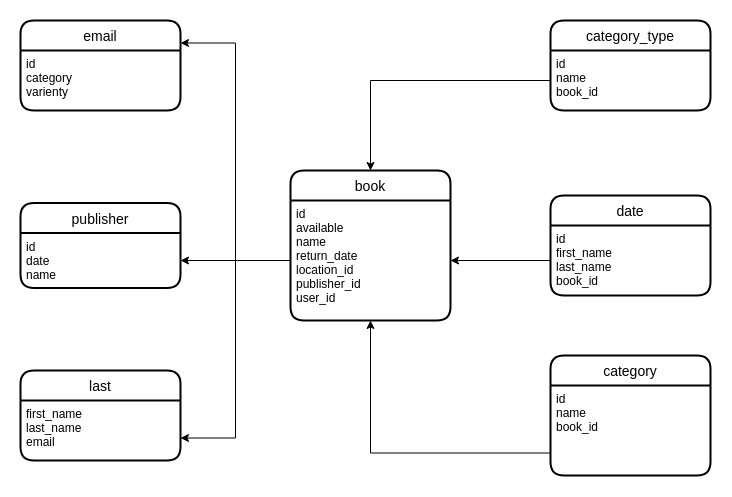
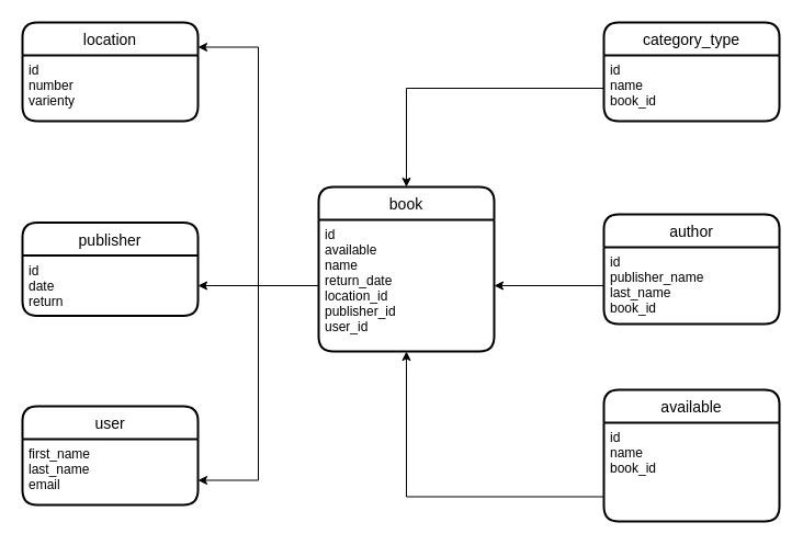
  <mxCell id="0" />
  <mxCell id="1" parent="0" />
  <mxCell id="2" value="book" style="swimlane;childLayout=stackLayout;horizontal=1;startSize=30;horizontalStack=0;rounded=1;fontSize=14;fontStyle=0;strokeWidth=2;resizeParent=0;resizeLast=1;shadow=0;dashed=0;align=center;" vertex="1" parent="1"><mxGeometry x="290" y="170" width="160" height="150" as="geometry" /></mxCell>
  <mxCell id="3" value="id&#10;available&#10;name&#10;return_date&#10;location_id&#10;publisher_id&#10;user_id&#10;&#10;" style="align=left;strokeColor=none;fillColor=none;spacingLeft=4;fontSize=12;verticalAlign=top;resizable=0;rotatable=0;part=1;" vertex="1" parent="2"><mxGeometry y="30" width="160" height="120" as="geometry" /></mxCell>
  <mxCell id="4" value="category_type" style="swimlane;childLayout=stackLayout;horizontal=1;startSize=30;horizontalStack=0;rounded=1;fontSize=14;fontStyle=0;strokeWidth=2;resizeParent=0;resizeLast=1;shadow=0;dashed=0;align=center;" vertex="1" parent="1"><mxGeometry x="550" y="20" width="160" height="90" as="geometry" /></mxCell>
  <mxCell id="5" value="id&#10;name&#10;book_id&#10;" style="align=left;strokeColor=none;fillColor=none;spacingLeft=4;fontSize=12;verticalAlign=top;resizable=0;rotatable=0;part=1;" vertex="1" parent="4"><mxGeometry y="30" width="160" height="60" as="geometry" /></mxCell>
  <mxCell id="6" style="edgeStyle=none;rounded=0;orthogonalLoop=1;jettySize=auto;html=1;entryX=0;entryY=0.5;entryDx=0;entryDy=0;" edge="1" parent="4" source="5" target="5"><mxGeometry relative="1" as="geometry" /></mxCell>
- <mxCell id="7" value="date" style="swimlane;childLayout=stackLayout;horizontal=1;startSize=30;horizontalStack=0;rounded=1;fontSize=14;fontStyle=0;strokeWidth=2;resizeParent=0;resizeLast=1;shadow=0;dashed=0;align=center;" vertex="1" parent="1"><mxGeometry x="550" y="195" width="160" height="100" as="geometry" /></mxCell>
- <mxCell id="8" value="id&#10;first_name&#10;last_name&#10;book_id&#10;" style="align=left;strokeColor=none;fillColor=none;spacingLeft=4;fontSize=12;verticalAlign=top;resizable=0;rotatable=0;part=1;" vertex="1" parent="7"><mxGeometry y="30" width="160" height="70" as="geometry" /></mxCell>
- <mxCell id="9" value="last" style="swimlane;childLayout=stackLayout;horizontal=1;startSize=30;horizontalStack=0;rounded=1;fontSize=14;fontStyle=0;strokeWidth=2;resizeParent=0;resizeLast=1;shadow=0;dashed=0;align=center;" vertex="1" parent="1"><mxGeometry x="20" y="370" width="160" height="90" as="geometry" /></mxCell>
+ <mxCell id="7" value="author" style="swimlane;childLayout=stackLayout;horizontal=1;startSize=30;horizontalStack=0;rounded=1;fontSize=14;fontStyle=0;strokeWidth=2;resizeParent=0;resizeLast=1;shadow=0;dashed=0;align=center;" vertex="1" parent="1"><mxGeometry x="550" y="195" width="160" height="100" as="geometry" /></mxCell>
+ <mxCell id="8" value="id&#10;publisher_name&#10;last_name&#10;book_id&#10;" style="align=left;strokeColor=none;fillColor=none;spacingLeft=4;fontSize=12;verticalAlign=top;resizable=0;rotatable=0;part=1;" vertex="1" parent="7"><mxGeometry y="30" width="160" height="70" as="geometry" /></mxCell>
+ <mxCell id="9" value="user" style="swimlane;childLayout=stackLayout;horizontal=1;startSize=30;horizontalStack=0;rounded=1;fontSize=14;fontStyle=0;strokeWidth=2;resizeParent=0;resizeLast=1;shadow=0;dashed=0;align=center;" vertex="1" parent="1"><mxGeometry x="20" y="370" width="160" height="90" as="geometry" /></mxCell>
  <mxCell id="10" value="first_name&#10;last_name&#10;email&#10;" style="align=left;strokeColor=none;fillColor=none;spacingLeft=4;fontSize=12;verticalAlign=top;resizable=0;rotatable=0;part=1;" vertex="1" parent="9"><mxGeometry y="30" width="160" height="60" as="geometry" /></mxCell>
  <mxCell id="11" value="publisher" style="swimlane;childLayout=stackLayout;horizontal=1;startSize=30;horizontalStack=0;rounded=1;fontSize=14;fontStyle=0;strokeWidth=2;resizeParent=0;resizeLast=1;shadow=0;dashed=0;align=center;" vertex="1" parent="1"><mxGeometry x="20" y="202.5" width="160" height="85" as="geometry" /></mxCell>
- <mxCell id="12" value="id&#10;date&#10;name&#10;" style="align=left;strokeColor=none;fillColor=none;spacingLeft=4;fontSize=12;verticalAlign=top;resizable=0;rotatable=0;part=1;" vertex="1" parent="11"><mxGeometry y="30" width="160" height="55" as="geometry" /></mxCell>
- <mxCell id="13" value="email" style="swimlane;childLayout=stackLayout;horizontal=1;startSize=30;horizontalStack=0;rounded=1;fontSize=14;fontStyle=0;strokeWidth=2;resizeParent=0;resizeLast=1;shadow=0;dashed=0;align=center;" vertex="1" parent="1"><mxGeometry x="20" y="20" width="160" height="90" as="geometry" /></mxCell>
- <mxCell id="14" value="id&#10;category&#10;varienty&#10;" style="align=left;strokeColor=none;fillColor=none;spacingLeft=4;fontSize=12;verticalAlign=top;resizable=0;rotatable=0;part=1;" vertex="1" parent="13"><mxGeometry y="30" width="160" height="60" as="geometry" /></mxCell>
- <mxCell id="15" value="category" style="swimlane;childLayout=stackLayout;horizontal=1;startSize=30;horizontalStack=0;rounded=1;fontSize=14;fontStyle=0;strokeWidth=2;resizeParent=0;resizeLast=1;shadow=0;dashed=0;align=center;" vertex="1" parent="1"><mxGeometry x="550" y="355" width="160" height="120" as="geometry" /></mxCell>
+ <mxCell id="12" value="id&#10;date&#10;return&#10;" style="align=left;strokeColor=none;fillColor=none;spacingLeft=4;fontSize=12;verticalAlign=top;resizable=0;rotatable=0;part=1;" vertex="1" parent="11"><mxGeometry y="30" width="160" height="55" as="geometry" /></mxCell>
+ <mxCell id="13" value="location" style="swimlane;childLayout=stackLayout;horizontal=1;startSize=30;horizontalStack=0;rounded=1;fontSize=14;fontStyle=0;strokeWidth=2;resizeParent=0;resizeLast=1;shadow=0;dashed=0;align=center;" vertex="1" parent="1"><mxGeometry x="20" y="20" width="160" height="90" as="geometry" /></mxCell>
+ <mxCell id="14" value="id&#10;number&#10;varienty&#10;" style="align=left;strokeColor=none;fillColor=none;spacingLeft=4;fontSize=12;verticalAlign=top;resizable=0;rotatable=0;part=1;" vertex="1" parent="13"><mxGeometry y="30" width="160" height="60" as="geometry" /></mxCell>
+ <mxCell id="15" value="available" style="swimlane;childLayout=stackLayout;horizontal=1;startSize=30;horizontalStack=0;rounded=1;fontSize=14;fontStyle=0;strokeWidth=2;resizeParent=0;resizeLast=1;shadow=0;dashed=0;align=center;" vertex="1" parent="1"><mxGeometry x="550" y="355" width="160" height="120" as="geometry" /></mxCell>
  <mxCell id="16" value="id&#10;name&#10;book_id&#10;" style="align=left;strokeColor=none;fillColor=none;spacingLeft=4;fontSize=12;verticalAlign=top;resizable=0;rotatable=0;part=1;" vertex="1" parent="15"><mxGeometry y="30" width="160" height="90" as="geometry" /></mxCell>
  <mxCell id="17" style="edgeStyle=none;rounded=0;orthogonalLoop=1;jettySize=auto;html=1;entryX=1;entryY=0.5;entryDx=0;entryDy=0;" edge="1" parent="1" source="8" target="3"><mxGeometry relative="1" as="geometry" /></mxCell>
  <mxCell id="18" style="edgeStyle=orthogonalEdgeStyle;rounded=0;orthogonalLoop=1;jettySize=auto;html=1;" edge="1" parent="1" source="5" target="2"><mxGeometry relative="1" as="geometry" /></mxCell>
  <mxCell id="19" style="edgeStyle=orthogonalEdgeStyle;rounded=0;orthogonalLoop=1;jettySize=auto;html=1;exitX=0;exitY=0.75;exitDx=0;exitDy=0;entryX=0.5;entryY=1;entryDx=0;entryDy=0;" edge="1" parent="1" source="16" target="3"><mxGeometry relative="1" as="geometry" /></mxCell>
  <mxCell id="20" style="edgeStyle=orthogonalEdgeStyle;rounded=0;orthogonalLoop=1;jettySize=auto;html=1;entryX=1;entryY=0.25;entryDx=0;entryDy=0;" edge="1" parent="1" source="3" target="13"><mxGeometry relative="1" as="geometry" /></mxCell>
  <mxCell id="21" style="edgeStyle=orthogonalEdgeStyle;rounded=0;orthogonalLoop=1;jettySize=auto;html=1;" edge="1" parent="1" source="3" target="12"><mxGeometry relative="1" as="geometry" /></mxCell>
  <mxCell id="22" style="edgeStyle=orthogonalEdgeStyle;rounded=0;orthogonalLoop=1;jettySize=auto;html=1;entryX=1;entryY=0.75;entryDx=0;entryDy=0;" edge="1" parent="1" source="3" target="9"><mxGeometry relative="1" as="geometry" /></mxCell>
